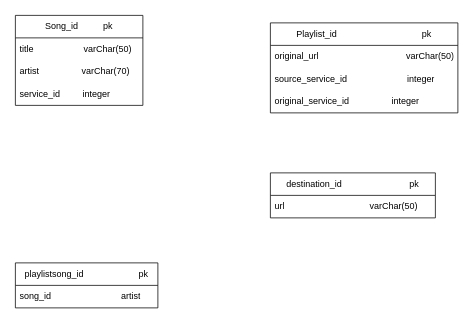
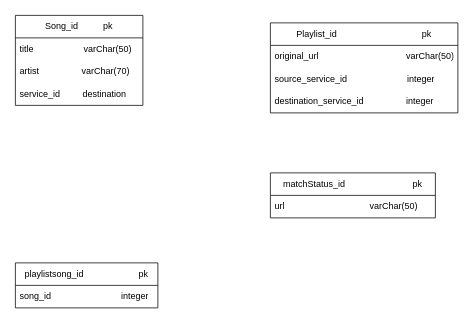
  <mxCell id="0" />
  <mxCell id="1" parent="0" />
  <mxCell id="2" value="Song_id &amp;nbsp; &amp;nbsp; &amp;nbsp; &amp;nbsp; &amp;nbsp;pk" style="swimlane;fontStyle=0;childLayout=stackLayout;horizontal=1;startSize=30;horizontalStack=0;resizeParent=1;resizeParentMax=0;resizeLast=0;collapsible=1;marginBottom=0;whiteSpace=wrap;html=1;" vertex="1" parent="1"><mxGeometry x="20" y="20" width="170" height="120" as="geometry" /></mxCell>
  <mxCell id="3" value="title &amp;nbsp; &amp;nbsp; &amp;nbsp; &amp;nbsp; &amp;nbsp; &amp;nbsp; &amp;nbsp; &amp;nbsp; &amp;nbsp; &amp;nbsp;varChar(50)" style="text;strokeColor=none;fillColor=none;align=left;verticalAlign=middle;spacingLeft=4;spacingRight=4;overflow=hidden;points=[[0,0.5],[1,0.5]];portConstraint=eastwest;rotatable=0;whiteSpace=wrap;html=1;" vertex="1" parent="2"><mxGeometry y="30" width="170" height="30" as="geometry" /></mxCell>
  <mxCell id="4" value="artist &amp;nbsp; &amp;nbsp; &amp;nbsp; &amp;nbsp; &amp;nbsp; &amp;nbsp; &amp;nbsp; &amp;nbsp; varChar(70)" style="text;strokeColor=none;fillColor=none;align=left;verticalAlign=middle;spacingLeft=4;spacingRight=4;overflow=hidden;points=[[0,0.5],[1,0.5]];portConstraint=eastwest;rotatable=0;whiteSpace=wrap;html=1;" vertex="1" parent="2"><mxGeometry y="60" width="170" height="30" as="geometry" /></mxCell>
- <mxCell id="5" value="service_id &amp;nbsp; &amp;nbsp; &amp;nbsp; &amp;nbsp; integer" style="text;strokeColor=none;fillColor=none;align=left;verticalAlign=middle;spacingLeft=4;spacingRight=4;overflow=hidden;points=[[0,0.5],[1,0.5]];portConstraint=eastwest;rotatable=0;whiteSpace=wrap;html=1;" vertex="1" parent="2"><mxGeometry y="90" width="170" height="30" as="geometry" /></mxCell>
+ <mxCell id="5" value="service_id &amp;nbsp; &amp;nbsp; &amp;nbsp; &amp;nbsp; destination" style="text;strokeColor=none;fillColor=none;align=left;verticalAlign=middle;spacingLeft=4;spacingRight=4;overflow=hidden;points=[[0,0.5],[1,0.5]];portConstraint=eastwest;rotatable=0;whiteSpace=wrap;html=1;" vertex="1" parent="2"><mxGeometry y="90" width="170" height="30" as="geometry" /></mxCell>
  <mxCell id="6" value="Playlist_id &amp;nbsp; &amp;nbsp; &amp;nbsp; &amp;nbsp; &amp;nbsp; &amp;nbsp; &amp;nbsp; &amp;nbsp; &amp;nbsp; &amp;nbsp; &amp;nbsp; &amp;nbsp; &amp;nbsp; &amp;nbsp; &amp;nbsp; &amp;nbsp; &amp;nbsp;pk" style="swimlane;fontStyle=0;childLayout=stackLayout;horizontal=1;startSize=30;horizontalStack=0;resizeParent=1;resizeParentMax=0;resizeLast=0;collapsible=1;marginBottom=0;whiteSpace=wrap;html=1;" vertex="1" parent="1"><mxGeometry x="360" y="30" width="250" height="120" as="geometry" /></mxCell>
  <mxCell id="7" value="original_url &amp;nbsp; &amp;nbsp; &amp;nbsp; &amp;nbsp; &amp;nbsp; &amp;nbsp; &amp;nbsp; &amp;nbsp; &amp;nbsp; &amp;nbsp; &amp;nbsp; &amp;nbsp; &amp;nbsp; &amp;nbsp; &amp;nbsp; &amp;nbsp; &amp;nbsp; varChar(50)" style="text;strokeColor=none;fillColor=none;align=left;verticalAlign=middle;spacingLeft=4;spacingRight=4;overflow=hidden;points=[[0,0.5],[1,0.5]];portConstraint=eastwest;rotatable=0;whiteSpace=wrap;html=1;" vertex="1" parent="6"><mxGeometry y="30" width="250" height="30" as="geometry" /></mxCell>
  <mxCell id="8" value="source_service_id &amp;nbsp; &amp;nbsp; &amp;nbsp; &amp;nbsp; &amp;nbsp; &amp;nbsp; &amp;nbsp; &amp;nbsp; &amp;nbsp; &amp;nbsp; &amp;nbsp; &amp;nbsp;integer" style="text;strokeColor=none;fillColor=none;align=left;verticalAlign=middle;spacingLeft=4;spacingRight=4;overflow=hidden;points=[[0,0.5],[1,0.5]];portConstraint=eastwest;rotatable=0;whiteSpace=wrap;html=1;" vertex="1" parent="6"><mxGeometry y="60" width="250" height="30" as="geometry" /></mxCell>
- <mxCell id="9" value="original_service_id &amp;nbsp; &amp;nbsp; &amp;nbsp; &amp;nbsp; &amp;nbsp; &amp;nbsp; &amp;nbsp; &amp;nbsp; integer" style="text;strokeColor=none;fillColor=none;align=left;verticalAlign=middle;spacingLeft=4;spacingRight=4;overflow=hidden;points=[[0,0.5],[1,0.5]];portConstraint=eastwest;rotatable=0;whiteSpace=wrap;html=1;" vertex="1" parent="6"><mxGeometry y="90" width="250" height="30" as="geometry" /></mxCell>
+ <mxCell id="9" value="destination_service_id &amp;nbsp; &amp;nbsp; &amp;nbsp; &amp;nbsp; &amp;nbsp; &amp;nbsp; &amp;nbsp; &amp;nbsp; integer" style="text;strokeColor=none;fillColor=none;align=left;verticalAlign=middle;spacingLeft=4;spacingRight=4;overflow=hidden;points=[[0,0.5],[1,0.5]];portConstraint=eastwest;rotatable=0;whiteSpace=wrap;html=1;" vertex="1" parent="6"><mxGeometry y="90" width="250" height="30" as="geometry" /></mxCell>
  <mxCell id="10" value="playlistsong_id &amp;nbsp; &amp;nbsp; &amp;nbsp; &amp;nbsp; &amp;nbsp; &amp;nbsp; &amp;nbsp; &amp;nbsp; &amp;nbsp; &amp;nbsp; &amp;nbsp;pk" style="swimlane;fontStyle=0;childLayout=stackLayout;horizontal=1;startSize=30;horizontalStack=0;resizeParent=1;resizeParentMax=0;resizeLast=0;collapsible=1;marginBottom=0;whiteSpace=wrap;html=1;" vertex="1" parent="1"><mxGeometry x="20" y="350" width="190" height="60" as="geometry" /></mxCell>
- <mxCell id="11" value="song_id &amp;nbsp; &amp;nbsp; &amp;nbsp; &amp;nbsp; &amp;nbsp; &amp;nbsp; &amp;nbsp; &amp;nbsp; &amp;nbsp; &amp;nbsp; &amp;nbsp; &amp;nbsp; &amp;nbsp; &amp;nbsp;artist" style="text;strokeColor=none;fillColor=none;align=left;verticalAlign=middle;spacingLeft=4;spacingRight=4;overflow=hidden;points=[[0,0.5],[1,0.5]];portConstraint=eastwest;rotatable=0;whiteSpace=wrap;html=1;" vertex="1" parent="10"><mxGeometry y="30" width="190" height="30" as="geometry" /></mxCell>
- <mxCell id="12" value="destination_id &amp;nbsp; &amp;nbsp; &amp;nbsp; &amp;nbsp; &amp;nbsp; &amp;nbsp; &amp;nbsp; &amp;nbsp; &amp;nbsp; &amp;nbsp; &amp;nbsp; &amp;nbsp; &amp;nbsp; pk" style="swimlane;fontStyle=0;childLayout=stackLayout;horizontal=1;startSize=30;horizontalStack=0;resizeParent=1;resizeParentMax=0;resizeLast=0;collapsible=1;marginBottom=0;whiteSpace=wrap;html=1;" vertex="1" parent="1"><mxGeometry x="360" y="230" width="220" height="60" as="geometry" /></mxCell>
+ <mxCell id="11" value="song_id &amp;nbsp; &amp;nbsp; &amp;nbsp; &amp;nbsp; &amp;nbsp; &amp;nbsp; &amp;nbsp; &amp;nbsp; &amp;nbsp; &amp;nbsp; &amp;nbsp; &amp;nbsp; &amp;nbsp; &amp;nbsp;integer" style="text;strokeColor=none;fillColor=none;align=left;verticalAlign=middle;spacingLeft=4;spacingRight=4;overflow=hidden;points=[[0,0.5],[1,0.5]];portConstraint=eastwest;rotatable=0;whiteSpace=wrap;html=1;" vertex="1" parent="10"><mxGeometry y="30" width="190" height="30" as="geometry" /></mxCell>
+ <mxCell id="12" value="matchStatus_id &amp;nbsp; &amp;nbsp; &amp;nbsp; &amp;nbsp; &amp;nbsp; &amp;nbsp; &amp;nbsp; &amp;nbsp; &amp;nbsp; &amp;nbsp; &amp;nbsp; &amp;nbsp; &amp;nbsp; pk" style="swimlane;fontStyle=0;childLayout=stackLayout;horizontal=1;startSize=30;horizontalStack=0;resizeParent=1;resizeParentMax=0;resizeLast=0;collapsible=1;marginBottom=0;whiteSpace=wrap;html=1;" vertex="1" parent="1"><mxGeometry x="360" y="230" width="220" height="60" as="geometry" /></mxCell>
  <mxCell id="13" value="url &amp;nbsp; &amp;nbsp; &amp;nbsp; &amp;nbsp; &amp;nbsp; &amp;nbsp; &amp;nbsp; &amp;nbsp; &amp;nbsp; &amp;nbsp; &amp;nbsp; &amp;nbsp; &amp;nbsp; &amp;nbsp; &amp;nbsp; &amp;nbsp; &amp;nbsp;varChar(50)" style="text;strokeColor=none;fillColor=none;align=left;verticalAlign=middle;spacingLeft=4;spacingRight=4;overflow=hidden;points=[[0,0.5],[1,0.5]];portConstraint=eastwest;rotatable=0;whiteSpace=wrap;html=1;" vertex="1" parent="12"><mxGeometry y="30" width="220" height="30" as="geometry" /></mxCell>
